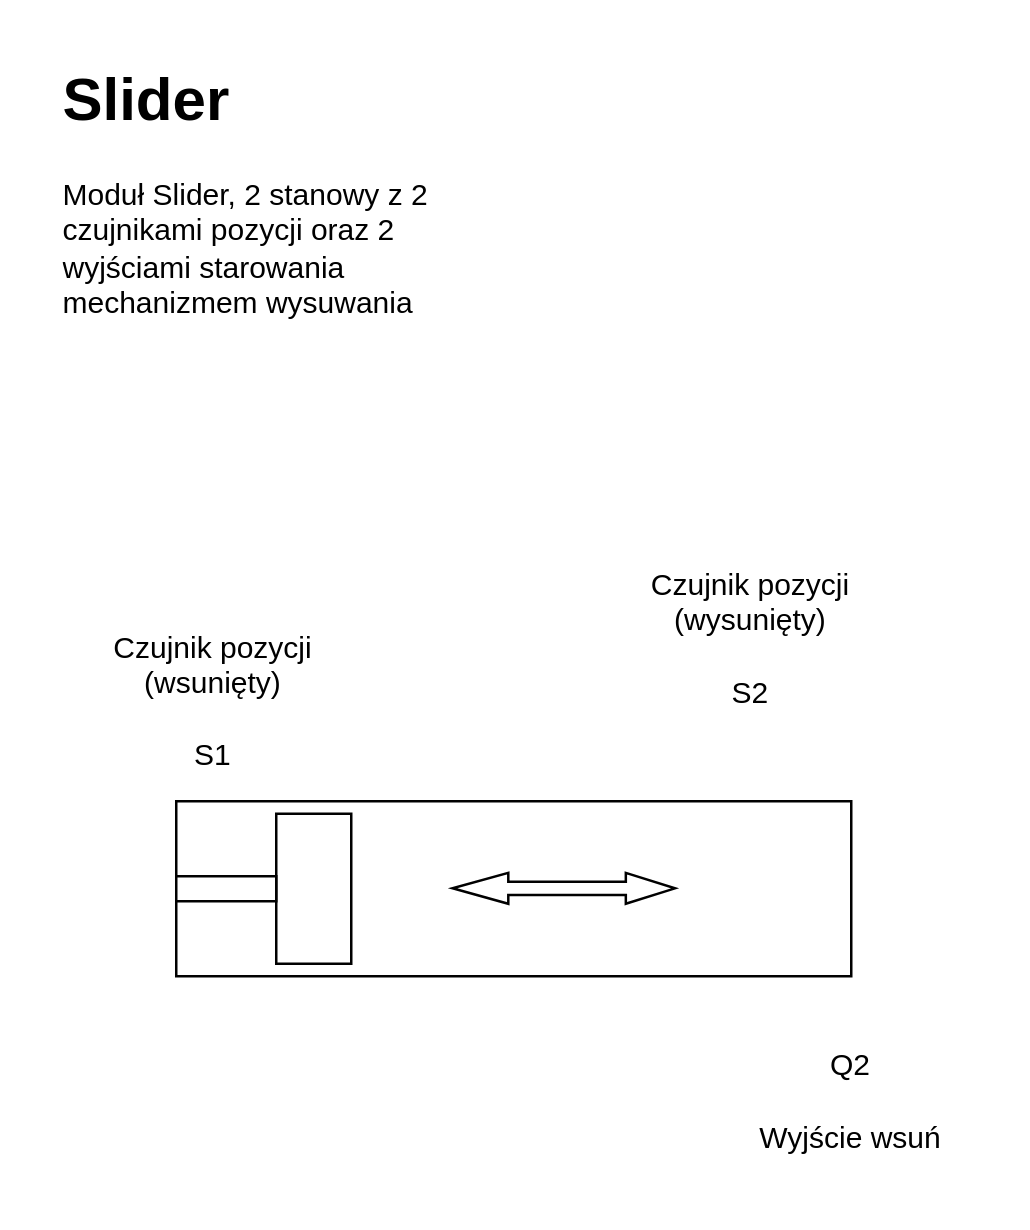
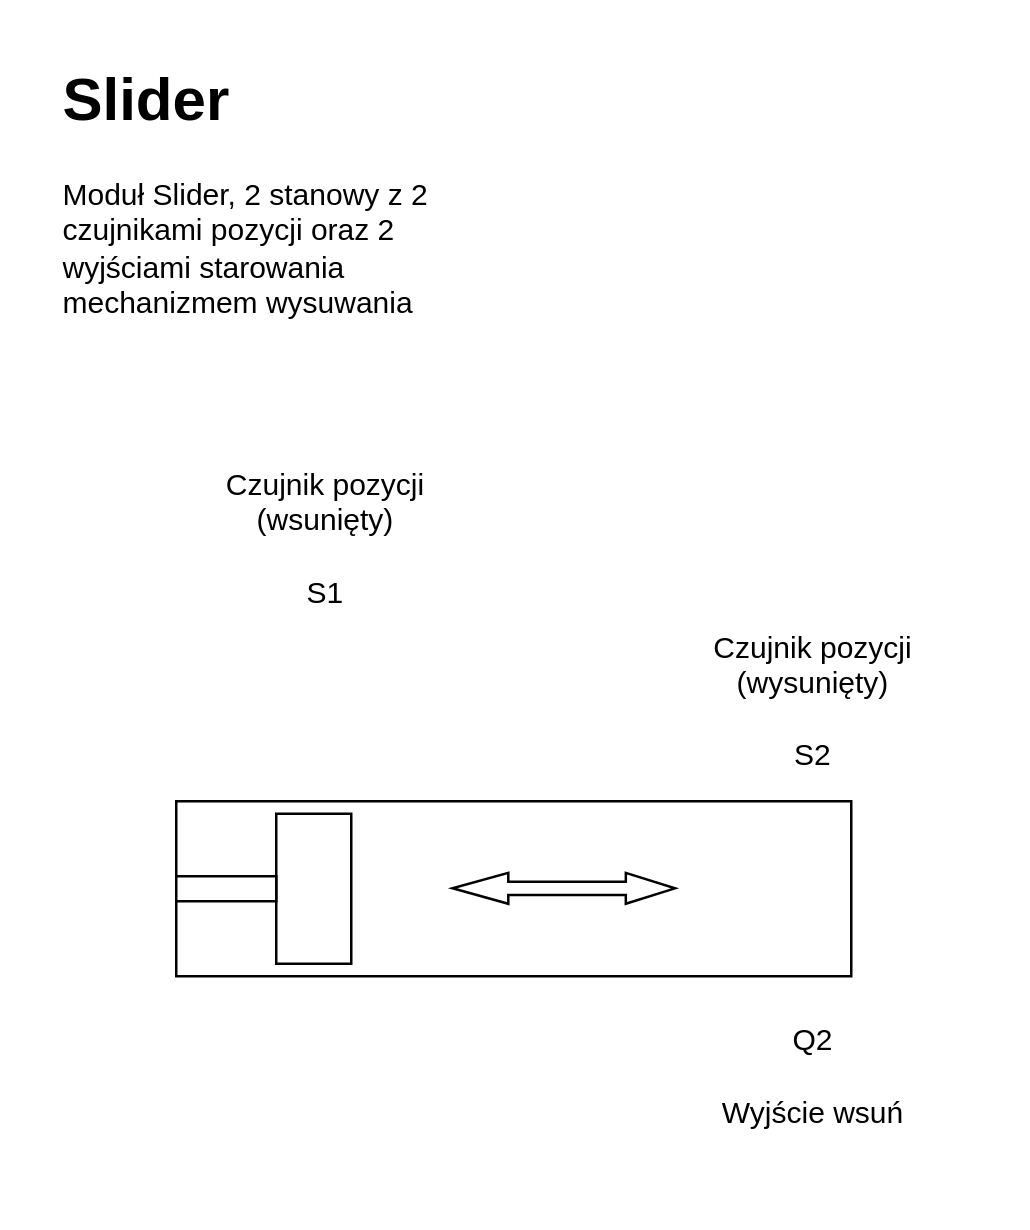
  <mxCell id="0" />
  <mxCell id="1" parent="0" />
  <mxCell id="2" value="" style="rounded=0;whiteSpace=wrap;html=1;" parent="1" vertex="1"><mxGeometry x="70" y="320" width="270" height="70" as="geometry" /></mxCell>
  <mxCell id="3" value="" style="rounded=0;whiteSpace=wrap;html=1;" parent="1" vertex="1"><mxGeometry x="110" y="325" width="30" height="60" as="geometry" /></mxCell>
  <mxCell id="4" value="" style="rounded=0;whiteSpace=wrap;html=1;" parent="1" vertex="1"><mxGeometry x="70" y="350" width="40" height="10" as="geometry" /></mxCell>
  <mxCell id="5" value="" style="shape=flexArrow;endArrow=classic;startArrow=classic;html=1;rounded=0;endSize=6.223;endWidth=6;startWidth=6;startSize=7.107;width=5.333;" parent="1" edge="1"><mxGeometry width="100" height="100" relative="1" as="geometry"><mxPoint x="180" y="354.83" as="sourcePoint" /><mxPoint x="270" y="354.83" as="targetPoint" /></mxGeometry></mxCell>
- <mxCell id="6" value="Q2&lt;br&gt;&lt;br&gt;Wyjście wsuń" style="text;html=1;strokeColor=none;fillColor=none;align=center;verticalAlign=middle;whiteSpace=wrap;rounded=0;" parent="1" vertex="1"><mxGeometry x="295" y="400" width="90" height="80" as="geometry" /></mxCell>
+ <mxCell id="6" value="Q2&lt;br&gt;&lt;br&gt;Wyjście wsuń" style="text;html=1;strokeColor=none;fillColor=none;align=center;verticalAlign=middle;whiteSpace=wrap;rounded=0;" parent="1" vertex="1"><mxGeometry x="280" y="390" width="90" height="80" as="geometry" /></mxCell>
  <mxCell id="7" value="&lt;h1&gt;Slider&lt;/h1&gt;&lt;p&gt;Moduł Slider, 2 stanowy z 2 czujnikami pozycji oraz 2 wyjściami starowania mechanizmem wysuwania&lt;/p&gt;" style="text;html=1;strokeColor=none;fillColor=none;spacing=5;spacingTop=-20;whiteSpace=wrap;overflow=hidden;rounded=0;" parent="1" vertex="1"><mxGeometry x="20" y="20" width="190" height="120" as="geometry" /></mxCell>
- <mxCell id="8" value="Czujnik pozycji&lt;br&gt;(wysunięty)&lt;br&gt;&lt;br&gt;S2" style="text;html=1;strokeColor=none;fillColor=none;align=center;verticalAlign=middle;whiteSpace=wrap;rounded=0;" vertex="1" parent="1"><mxGeometry x="235" y="215" width="130" height="80" as="geometry" /></mxCell>
- <mxCell id="9" value="Czujnik pozycji&lt;br&gt;(wsunięty)&lt;br&gt;&lt;br&gt;S1" style="text;html=1;strokeColor=none;fillColor=none;align=center;verticalAlign=middle;whiteSpace=wrap;rounded=0;" vertex="1" parent="1"><mxGeometry x="20" y="240" width="130" height="80" as="geometry" /></mxCell>
+ <mxCell id="8" value="Czujnik pozycji&lt;br&gt;(wysunięty)&lt;br&gt;&lt;br&gt;S2" style="text;html=1;strokeColor=none;fillColor=none;align=center;verticalAlign=middle;whiteSpace=wrap;rounded=0;" vertex="1" parent="1"><mxGeometry x="260" y="240" width="130" height="80" as="geometry" /></mxCell>
+ <mxCell id="9" value="Czujnik pozycji&lt;br&gt;(wsunięty)&lt;br&gt;&lt;br&gt;S1" style="text;html=1;strokeColor=none;fillColor=none;align=center;verticalAlign=middle;whiteSpace=wrap;rounded=0;" vertex="1" parent="1"><mxGeometry x="65" y="175" width="130" height="80" as="geometry" /></mxCell>
